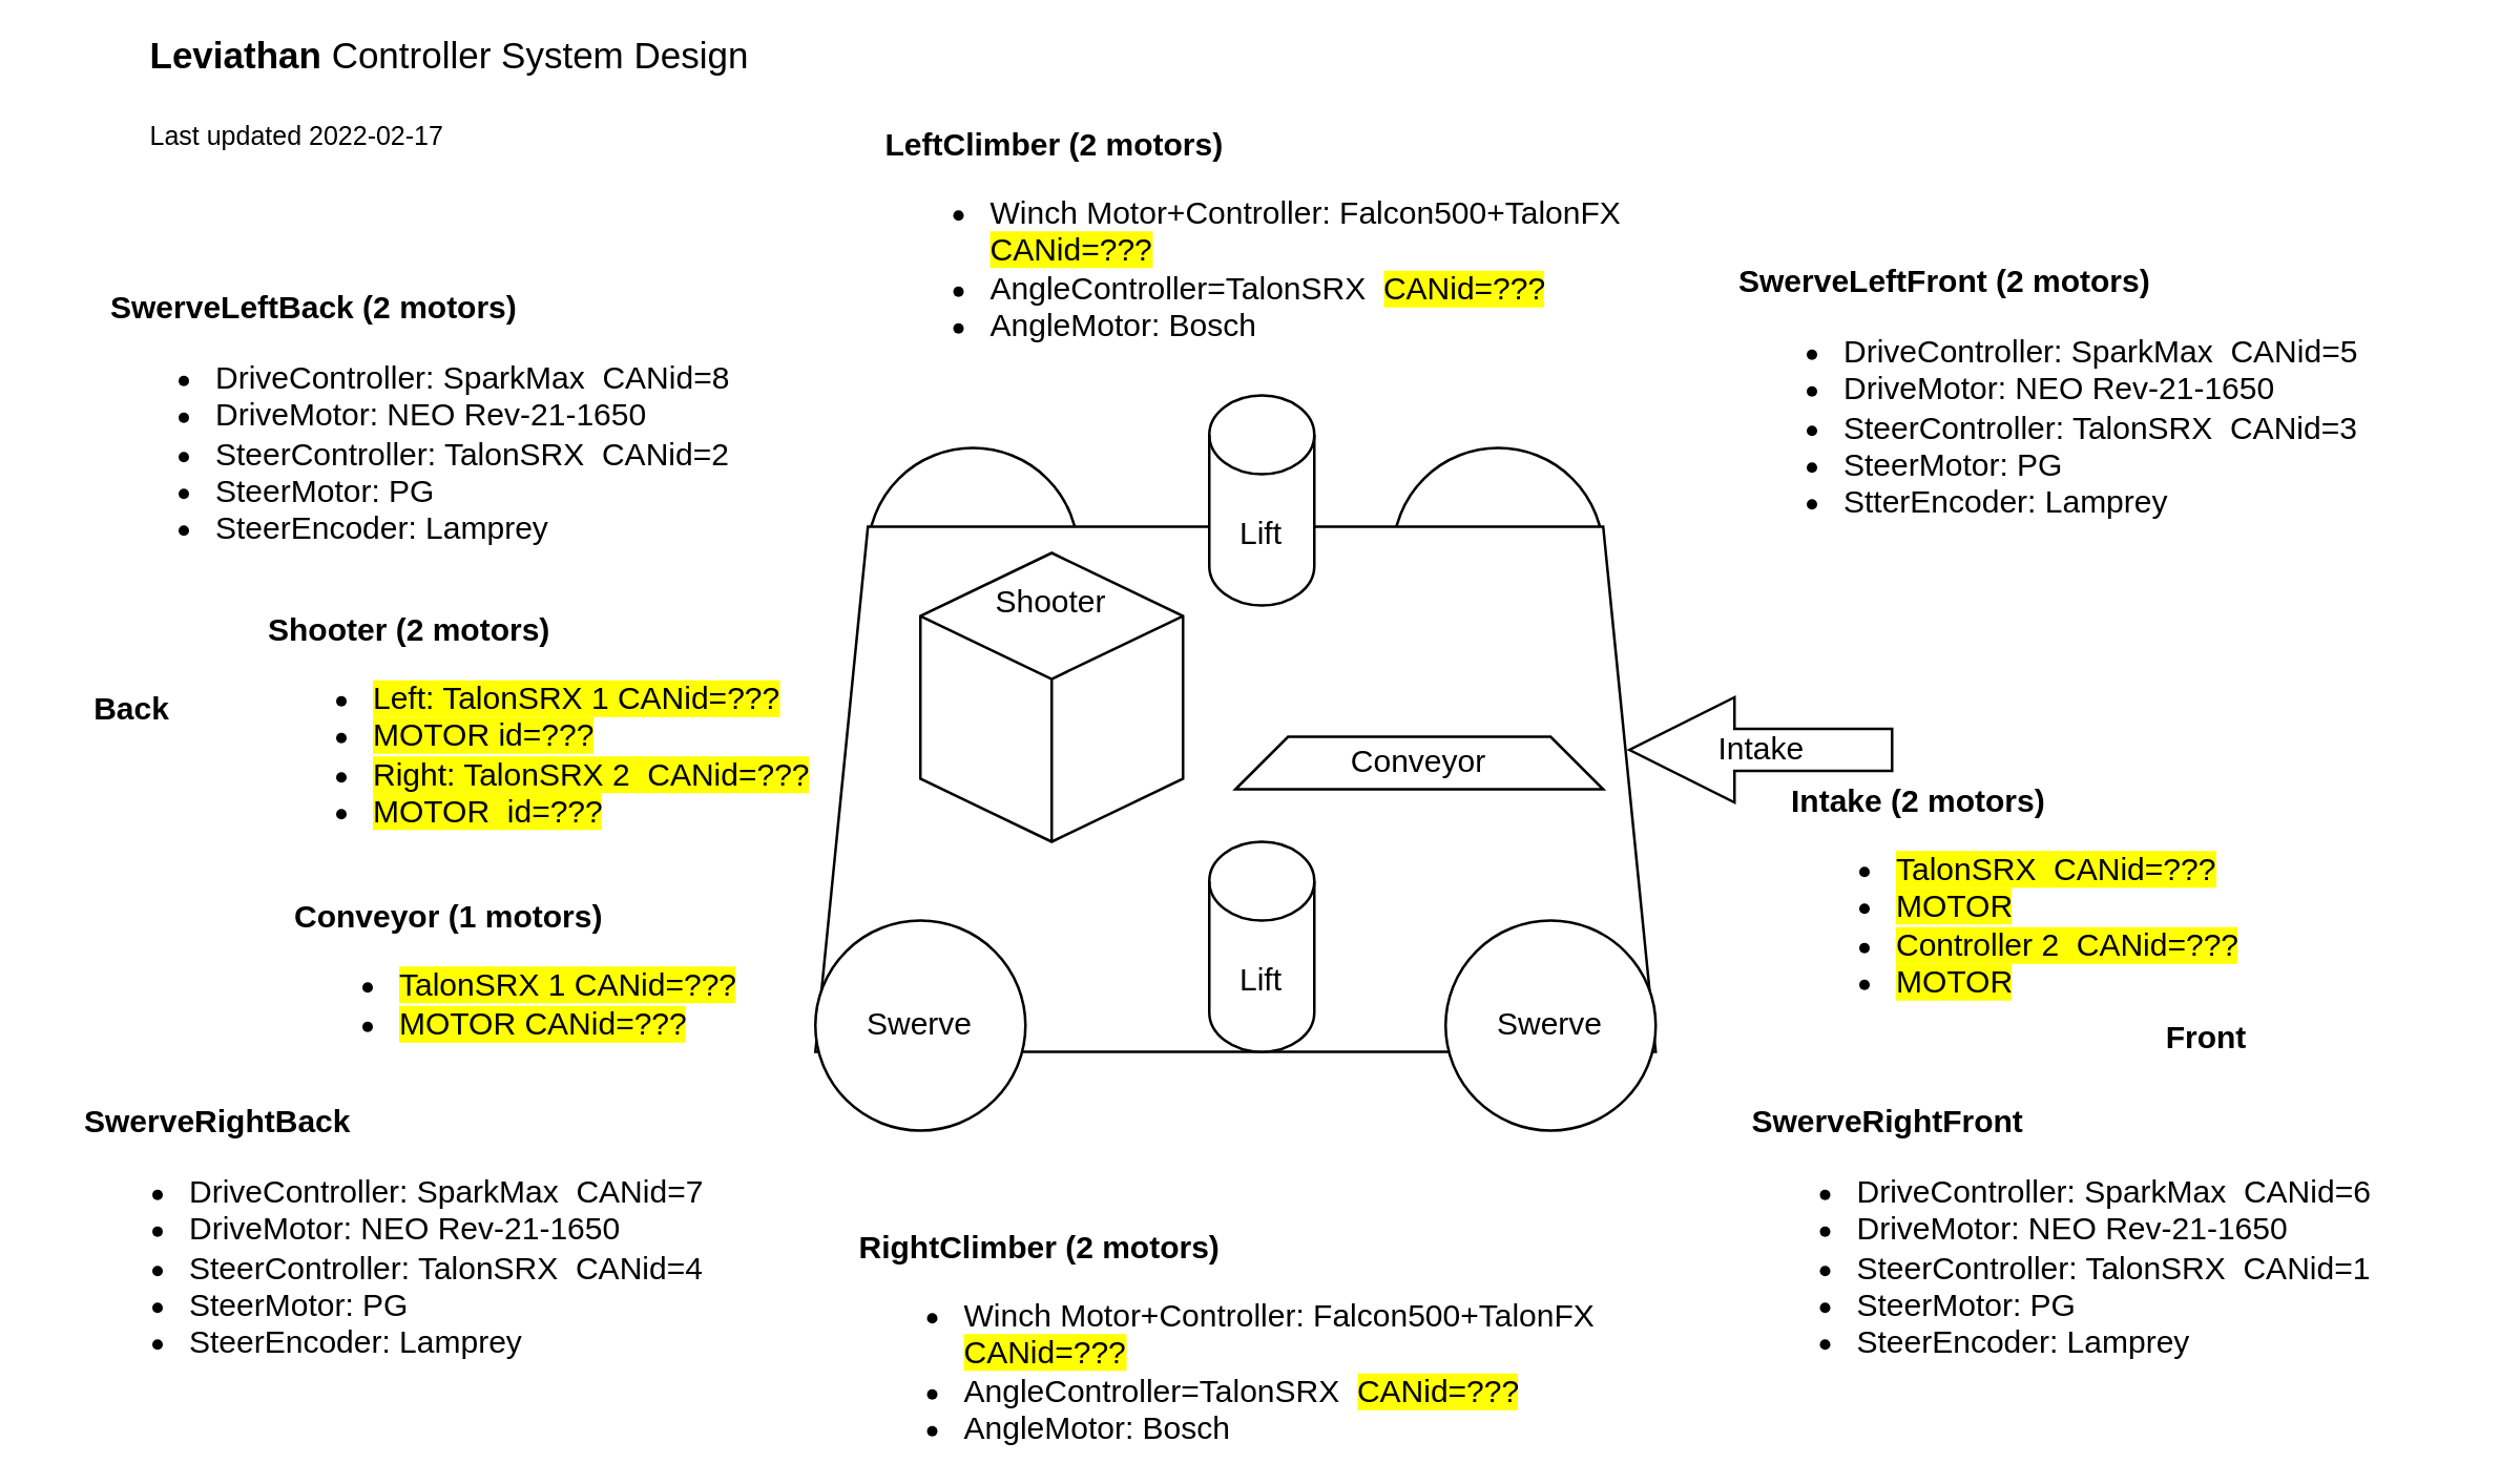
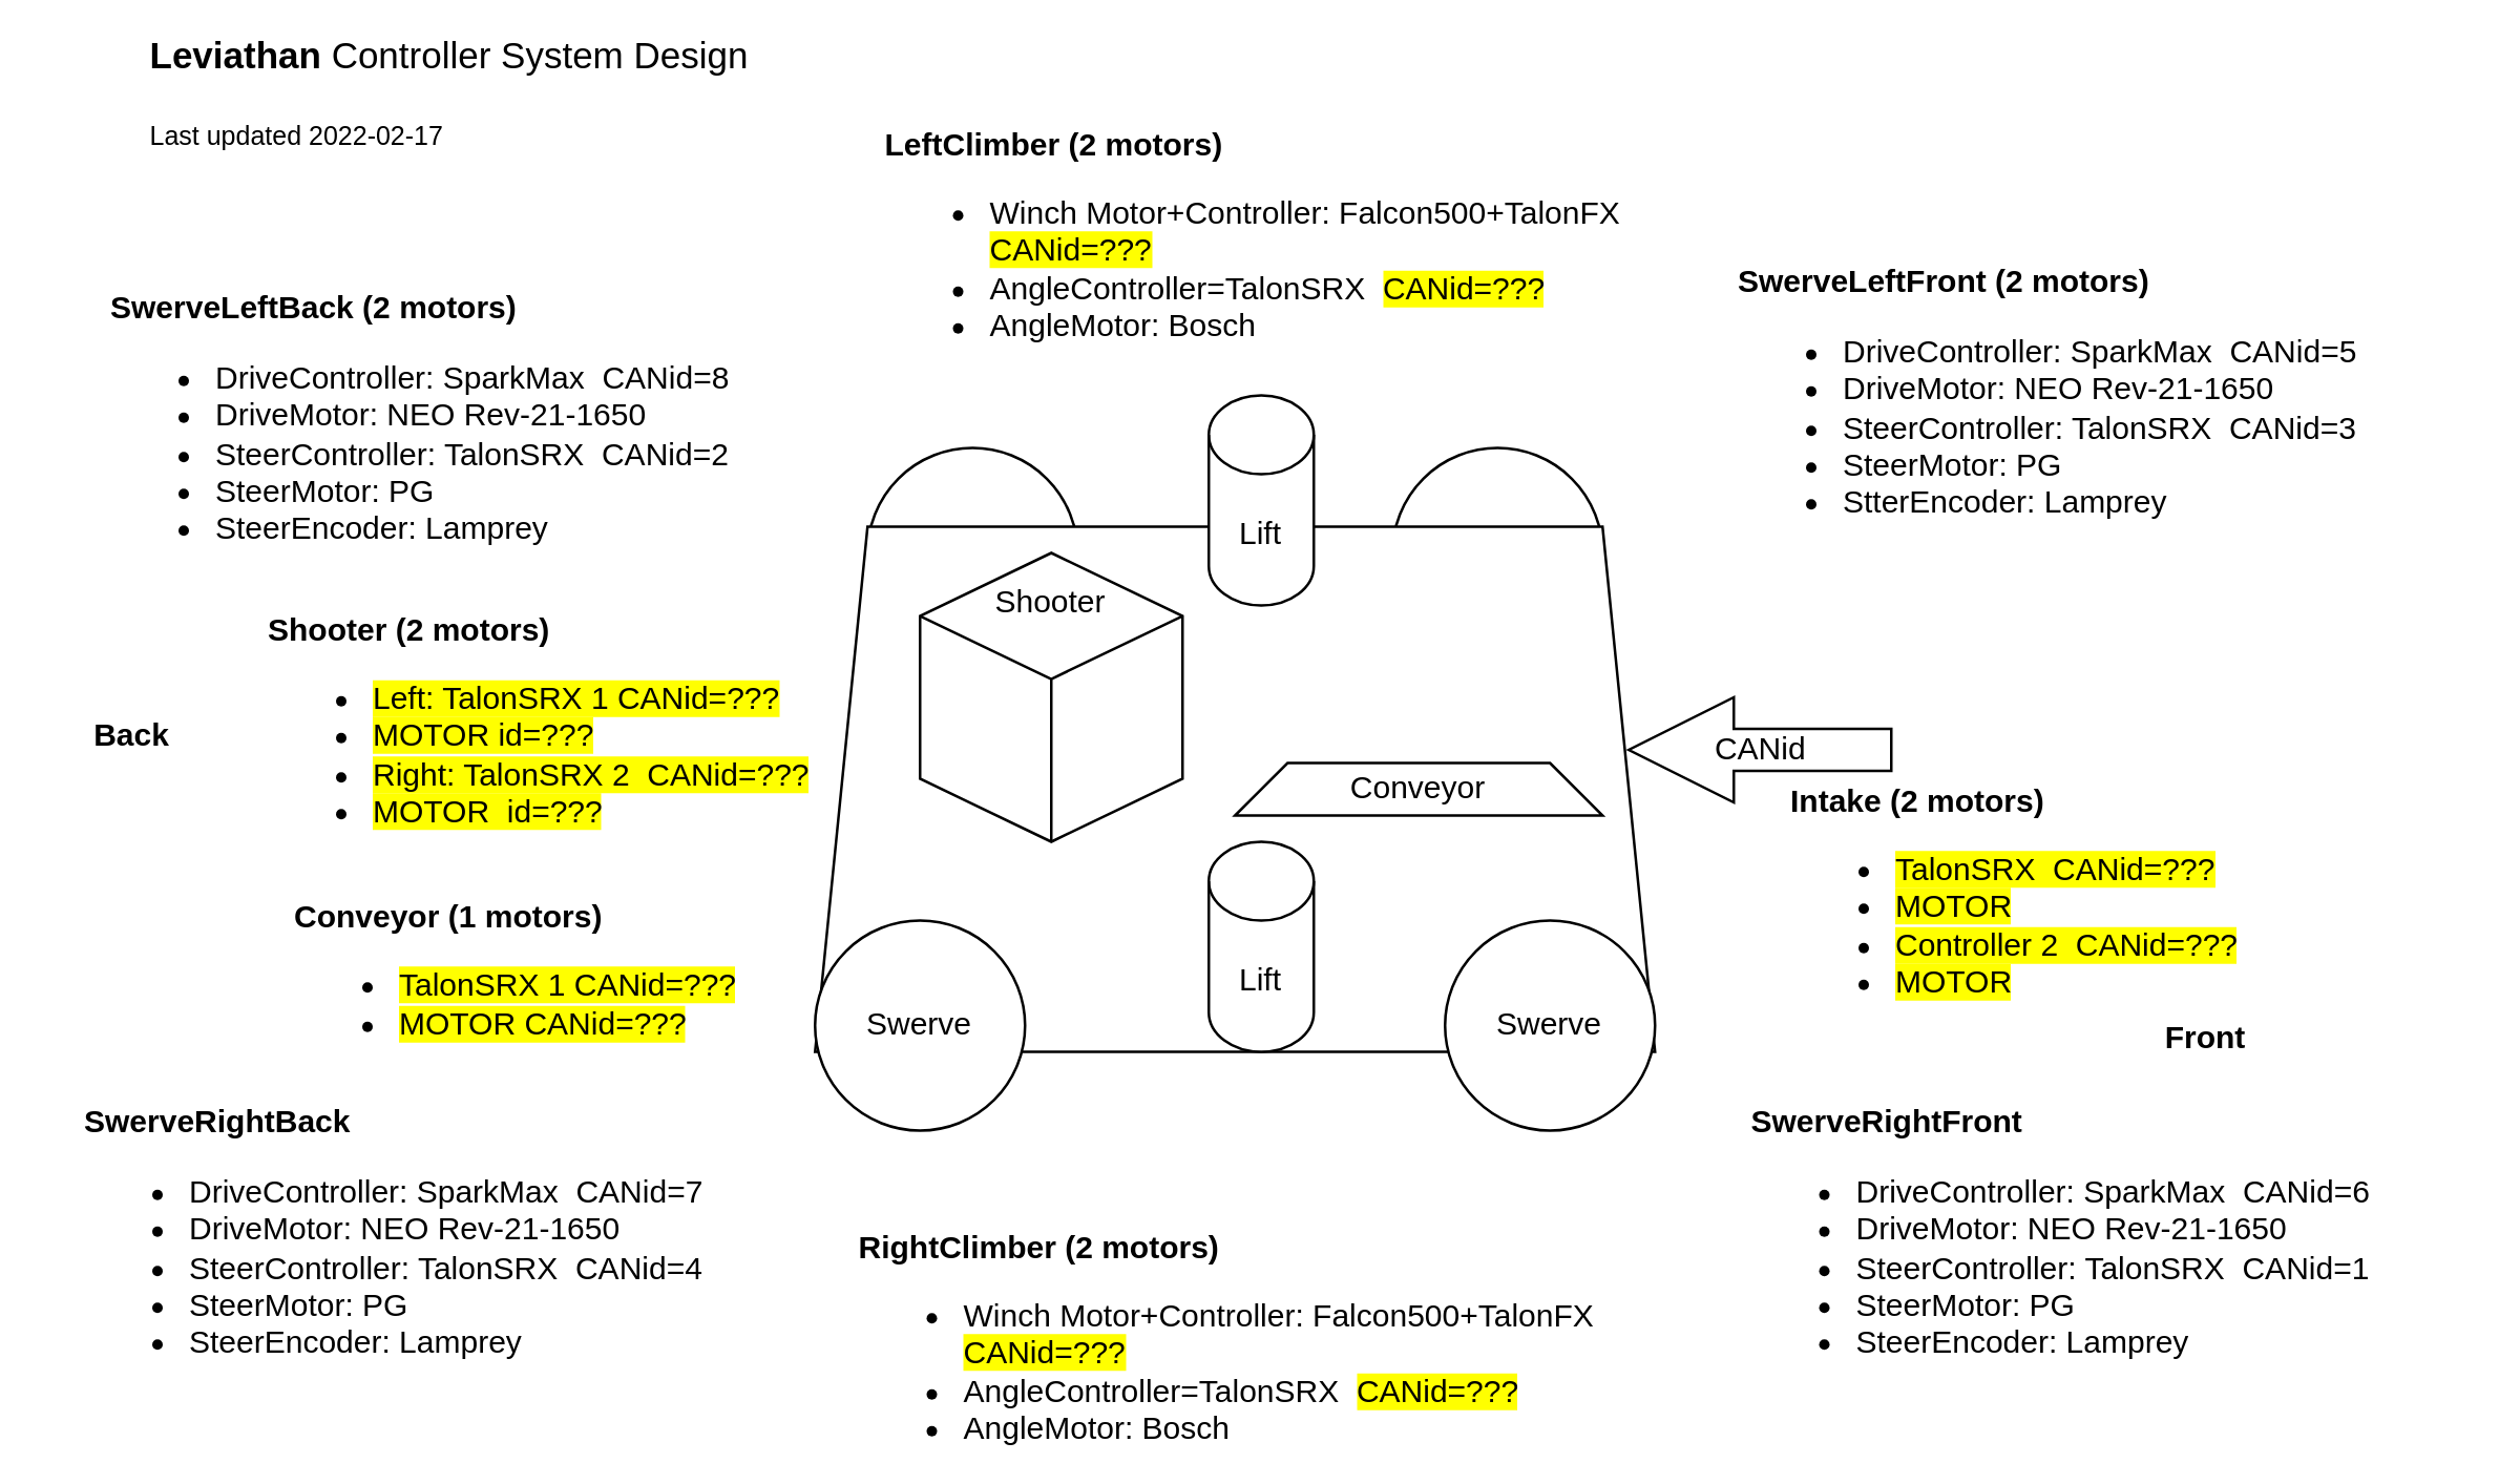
  <mxCell id="0" />
  <mxCell id="1" parent="0" />
  <mxCell id="2" value="" style="ellipse;whiteSpace=wrap;html=1;" parent="1" vertex="1"><mxGeometry x="530" y="170" width="80" height="80" as="geometry" /></mxCell>
  <mxCell id="3" value="" style="ellipse;whiteSpace=wrap;html=1;" parent="1" vertex="1"><mxGeometry x="330" y="170" width="80" height="80" as="geometry" /></mxCell>
  <mxCell id="4" value="" style="shape=trapezoid;perimeter=trapezoidPerimeter;whiteSpace=wrap;html=1;fixedSize=1;" parent="1" vertex="1"><mxGeometry x="310" y="200" width="320" height="200" as="geometry" /></mxCell>
  <mxCell id="5" value="&lt;b&gt;LeftClimber (2 motors)&lt;/b&gt;&lt;br&gt;&lt;ul&gt;&lt;li&gt;Winch Motor+Controller: Falcon500+TalonFX&amp;nbsp; &lt;span style=&quot;background-color: rgb(255 , 255 , 0)&quot;&gt;CANid=???&lt;/span&gt;&lt;br&gt;&lt;/li&gt;&lt;li&gt;AngleController=TalonSRX&amp;nbsp; &lt;span style=&quot;background-color: rgb(255 , 255 , 0)&quot;&gt;CANid=???&lt;/span&gt;&lt;/li&gt;&lt;li&gt;AngleMotor: Bosch&lt;/li&gt;&lt;/ul&gt;" style="text;html=1;strokeColor=none;fillColor=none;align=left;verticalAlign=middle;whiteSpace=wrap;rounded=0;" parent="1" vertex="1"><mxGeometry x="335" y="80" width="310" height="30" as="geometry" /></mxCell>
  <mxCell id="6" value="&lt;b&gt;SwerveRightBack&lt;/b&gt;&lt;br&gt;&lt;ul&gt;&lt;li&gt;DriveController: SparkMax&amp;nbsp; CANid=7&lt;/li&gt;&lt;li&gt;DriveMotor: NEO Rev-21-1650&lt;/li&gt;&lt;li&gt;SteerController: TalonSRX&amp;nbsp; CANid=4&lt;/li&gt;&lt;li&gt;SteerMotor: PG&lt;/li&gt;&lt;li&gt;SteerEncoder: Lamprey&lt;/li&gt;&lt;/ul&gt;" style="text;html=1;strokeColor=none;fillColor=none;align=left;verticalAlign=middle;whiteSpace=wrap;rounded=0;" parent="1" vertex="1"><mxGeometry x="30" y="460" width="270" height="30" as="geometry" /></mxCell>
  <mxCell id="7" value="&lt;b&gt;SwerveRightFront&lt;/b&gt;&lt;br&gt;&lt;ul&gt;&lt;li&gt;DriveController: SparkMax&amp;nbsp; CANid=6&lt;/li&gt;&lt;li&gt;DriveMotor: NEO Rev-21-1650&lt;/li&gt;&lt;li&gt;SteerController: TalonSRX&amp;nbsp; CANid=1&lt;/li&gt;&lt;li&gt;SteerMotor: PG&lt;/li&gt;&lt;li&gt;SteerEncoder: Lamprey&lt;/li&gt;&lt;/ul&gt;" style="text;html=1;strokeColor=none;fillColor=none;align=left;verticalAlign=middle;whiteSpace=wrap;rounded=0;" parent="1" vertex="1"><mxGeometry x="665" y="460" width="265" height="30" as="geometry" /></mxCell>
  <mxCell id="8" value="&lt;b&gt;SwerveLeftFront (2 motors)&lt;/b&gt;&lt;br&gt;&lt;ul&gt;&lt;li&gt;DriveController: SparkMax&amp;nbsp; CANid=5&lt;/li&gt;&lt;li&gt;DriveMotor: NEO Rev-21-1650&lt;/li&gt;&lt;li&gt;SteerController: TalonSRX&amp;nbsp; CANid=3&lt;/li&gt;&lt;li&gt;SteerMotor: PG&lt;/li&gt;&lt;li&gt;StterEncoder: Lamprey&lt;/li&gt;&lt;/ul&gt;" style="text;html=1;strokeColor=none;fillColor=none;align=left;verticalAlign=middle;whiteSpace=wrap;rounded=0;" parent="1" vertex="1"><mxGeometry x="660" y="140" width="270" height="30" as="geometry" /></mxCell>
  <mxCell id="9" value="Front" style="text;html=1;strokeColor=none;fillColor=none;align=center;verticalAlign=middle;whiteSpace=wrap;rounded=0;fontStyle=1" parent="1" vertex="1"><mxGeometry x="810" y="380" width="60" height="30" as="geometry" /></mxCell>
- <mxCell id="10" value="Back" style="text;html=1;strokeColor=none;fillColor=none;align=center;verticalAlign=middle;whiteSpace=wrap;rounded=0;fontStyle=1" parent="1" vertex="1"><mxGeometry x="20" y="255" width="60" height="30" as="geometry" /></mxCell>
+ <mxCell id="10" value="Back" style="text;html=1;strokeColor=none;fillColor=none;align=center;verticalAlign=middle;whiteSpace=wrap;rounded=0;fontStyle=1" parent="1" vertex="1"><mxGeometry x="20" y="265" width="60" height="30" as="geometry" /></mxCell>
  <mxCell id="11" value="Lift" style="shape=cylinder3;whiteSpace=wrap;html=1;boundedLbl=1;backgroundOutline=1;size=15;" parent="1" vertex="1"><mxGeometry x="460" y="150" width="40" height="80" as="geometry" /></mxCell>
  <mxCell id="12" value="Lift" style="shape=cylinder3;whiteSpace=wrap;html=1;boundedLbl=1;backgroundOutline=1;size=15;" parent="1" vertex="1"><mxGeometry x="460" y="320" width="40" height="80" as="geometry" /></mxCell>
  <mxCell id="13" value="&lt;b&gt;SwerveLeftBack (2 motors)&lt;/b&gt;&lt;br&gt;&lt;ul&gt;&lt;li&gt;DriveController: SparkMax&amp;nbsp; CANid=8&lt;/li&gt;&lt;li&gt;DriveMotor: NEO Rev-21-1650&lt;/li&gt;&lt;li&gt;SteerController: TalonSRX&amp;nbsp; CANid=2&lt;/li&gt;&lt;li&gt;SteerMotor: PG&lt;/li&gt;&lt;li&gt;SteerEncoder: Lamprey&lt;/li&gt;&lt;/ul&gt;" style="text;html=1;strokeColor=none;fillColor=none;align=left;verticalAlign=middle;whiteSpace=wrap;rounded=0;" parent="1" vertex="1"><mxGeometry x="40" y="150" width="270" height="30" as="geometry" /></mxCell>
  <mxCell id="14" value="&lt;span style=&quot;color: rgba(0 , 0 , 0 , 0) ; font-family: monospace ; font-size: 0px&quot;&gt;%3CmxGraphModel%3E%3Croot%3E%3CmxCell%20id%3D%220%22%2F%3E%3CmxCell%20id%3D%221%22%20parent%3D%220%22%2F%3E%3CmxCell%20id%3D%222%22%20value%3D%22%26lt%3Bb%26gt%3BLeftClimber%20(Winch%20motor%2C%20Angle%20motor)%26lt%3B%2Fb%26gt%3B%26lt%3Bbr%26gt%3B%26lt%3Bul%26gt%3B%26lt%3Bli%26gt%3B%26lt%3Bspan%26gt%3BTalonSRX%26amp%3Bnbsp%3B%20CANid%3D%3F%3F%3F%26lt%3B%2Fspan%26gt%3B%26lt%3Bbr%26gt%3B%26lt%3B%2Fli%26gt%3B%26lt%3Bli%26gt%3BWinch%3A%20FalconFX%20CANid%3D%3F%3F%3F%26lt%3B%2Fli%26gt%3B%26lt%3Bli%26gt%3BAngleController%3F%3F%3F%26lt%3B%2Fli%26gt%3B%26lt%3Bli%26gt%3BAngle%20Motor%3F%3F%3F%26lt%3B%2Fli%26gt%3B%26lt%3B%2Ful%26gt%3B%22%20style%3D%22text%3Bhtml%3D1%3BstrokeColor%3Dnone%3BfillColor%3Dnone%3Balign%3Dleft%3BverticalAlign%3Dmiddle%3BwhiteSpace%3Dwrap%3Brounded%3D0%3B%22%20vertex%3D%221%22%20parent%3D%221%22%3E%3CmxGeometry%20x%3D%22350%22%20y%3D%2280%22%20width%3D%22250%22%20height%3D%2230%22%20as%3D%22geometry%22%2F%3E%3C%2FmxCell%3E%3C%2Froot%3E%3C%2FmxGraphModel%3E&lt;/span&gt;" style="text;html=1;strokeColor=none;fillColor=none;align=left;verticalAlign=middle;whiteSpace=wrap;rounded=0;" parent="1" vertex="1"><mxGeometry x="380" y="460" width="220" height="30" as="geometry" /></mxCell>
  <mxCell id="15" value="Swerve" style="ellipse;whiteSpace=wrap;html=1;" parent="1" vertex="1"><mxGeometry x="310" y="350" width="80" height="80" as="geometry" /></mxCell>
  <mxCell id="16" value="Swerve" style="ellipse;whiteSpace=wrap;html=1;" parent="1" vertex="1"><mxGeometry x="550" y="350" width="80" height="80" as="geometry" /></mxCell>
- <mxCell id="17" value="Intake" style="html=1;shadow=0;dashed=0;align=center;verticalAlign=middle;shape=mxgraph.arrows2.arrow;dy=0.6;dx=40;flipH=1;notch=0;" parent="1" vertex="1"><mxGeometry x="620" y="265" width="100" height="40" as="geometry" /></mxCell>
+ <mxCell id="17" value="CANid" style="html=1;shadow=0;dashed=0;align=center;verticalAlign=middle;shape=mxgraph.arrows2.arrow;dy=0.6;dx=40;flipH=1;notch=0;" parent="1" vertex="1"><mxGeometry x="620" y="265" width="100" height="40" as="geometry" /></mxCell>
  <mxCell id="18" value="&lt;b&gt;Intake (2 motors)&lt;/b&gt;&lt;br&gt;&lt;ul&gt;&lt;li&gt;&lt;span style=&quot;background-color: rgb(255 , 255 , 0)&quot;&gt;&lt;span&gt;TalonSRX&amp;nbsp; CANid=???&lt;/span&gt;&lt;br&gt;&lt;/span&gt;&lt;/li&gt;&lt;li&gt;&lt;span style=&quot;background-color: rgb(255 , 255 , 0)&quot;&gt;MOTOR&lt;/span&gt;&lt;/li&gt;&lt;li&gt;&lt;span style=&quot;background-color: rgb(255 , 255 , 0)&quot;&gt;Controller 2&amp;nbsp; CANid=???&lt;/span&gt;&lt;/li&gt;&lt;li&gt;&lt;span style=&quot;background-color: rgb(255 , 255 , 0)&quot;&gt;MOTOR&lt;/span&gt;&lt;/li&gt;&lt;/ul&gt;" style="text;html=1;strokeColor=none;fillColor=none;align=left;verticalAlign=middle;whiteSpace=wrap;rounded=0;" parent="1" vertex="1"><mxGeometry x="680" y="330" width="220" height="30" as="geometry" /></mxCell>
  <mxCell id="19" value="&lt;b&gt;Shooter (2 motors)&lt;/b&gt;&lt;br&gt;&lt;ul&gt;&lt;li&gt;&lt;span style=&quot;background-color: rgb(255 , 255 , 0)&quot;&gt;&lt;span&gt;Left: TalonSRX 1 CANid=???&lt;/span&gt;&lt;br&gt;&lt;/span&gt;&lt;/li&gt;&lt;li&gt;&lt;span style=&quot;background-color: rgb(255 , 255 , 0)&quot;&gt;MOTOR id=???&lt;/span&gt;&lt;/li&gt;&lt;li&gt;&lt;span style=&quot;background-color: rgb(255 , 255 , 0)&quot;&gt;Right: TalonSRX 2&amp;nbsp; CANid=???&lt;/span&gt;&lt;/li&gt;&lt;li&gt;&lt;span style=&quot;background-color: rgb(255 , 255 , 0)&quot;&gt;MOTOR&amp;nbsp; id=???&lt;/span&gt;&lt;/li&gt;&lt;/ul&gt;" style="text;html=1;strokeColor=none;fillColor=none;align=left;verticalAlign=middle;whiteSpace=wrap;rounded=0;" parent="1" vertex="1"><mxGeometry x="100" y="265" width="220" height="30" as="geometry" /></mxCell>
  <mxCell id="20" value="&lt;b&gt;Conveyor (1 motors)&lt;/b&gt;&lt;br&gt;&lt;ul&gt;&lt;li&gt;&lt;span style=&quot;background-color: rgb(255 , 255 , 0)&quot;&gt;&lt;span&gt;TalonSRX 1 CANid=???&lt;/span&gt;&lt;br&gt;&lt;/span&gt;&lt;/li&gt;&lt;li&gt;&lt;span style=&quot;background-color: rgb(255 , 255 , 0)&quot;&gt;MOTOR CANid=???&lt;/span&gt;&lt;/li&gt;&lt;/ul&gt;" style="text;html=1;strokeColor=none;fillColor=none;align=left;verticalAlign=middle;whiteSpace=wrap;rounded=0;" parent="1" vertex="1"><mxGeometry x="110" y="360" width="220" height="30" as="geometry" /></mxCell>
- <mxCell id="21" value="Conveyor" style="shape=trapezoid;perimeter=trapezoidPerimeter;whiteSpace=wrap;html=1;fixedSize=1;" parent="1" vertex="1"><mxGeometry x="470" y="280" width="140" height="20" as="geometry" /></mxCell>
+ <mxCell id="21" value="Conveyor" style="shape=trapezoid;perimeter=trapezoidPerimeter;whiteSpace=wrap;html=1;fixedSize=1;" parent="1" vertex="1"><mxGeometry x="470" y="290" width="140" height="20" as="geometry" /></mxCell>
  <mxCell id="22" value="&lt;font style=&quot;font-size: 14px&quot;&gt;&lt;b&gt;Leviathan&amp;nbsp;&lt;/b&gt;Controller System Design&lt;/font&gt;&lt;br&gt;&lt;br&gt;&lt;font style=&quot;font-size: 10px&quot;&gt;Last updated 2022-02-17&lt;/font&gt;" style="text;html=1;strokeColor=none;fillColor=none;align=left;verticalAlign=middle;whiteSpace=wrap;rounded=0;" parent="1" vertex="1"><mxGeometry x="55" y="20" width="245" height="30" as="geometry" /></mxCell>
  <mxCell id="23" value="&lt;b&gt;RightClimber (2 motors)&lt;/b&gt;&lt;br&gt;&lt;ul&gt;&lt;li&gt;Winch Motor+Controller: Falcon500+TalonFX&amp;nbsp; &lt;span style=&quot;background-color: rgb(255 , 255 , 0)&quot;&gt;CANid=???&lt;/span&gt;&lt;br&gt;&lt;/li&gt;&lt;li&gt;AngleController=TalonSRX&amp;nbsp; &lt;span style=&quot;background-color: rgb(255 , 255 , 0)&quot;&gt;CANid=???&lt;/span&gt;&lt;/li&gt;&lt;li&gt;AngleMotor: Bosch&lt;/li&gt;&lt;/ul&gt;" style="text;html=1;strokeColor=none;fillColor=none;align=left;verticalAlign=middle;whiteSpace=wrap;rounded=0;" parent="1" vertex="1"><mxGeometry x="325" y="500" width="310" height="30" as="geometry" /></mxCell>
  <mxCell id="24" value="Shooter" style="html=1;whiteSpace=wrap;shape=isoCube2;backgroundOutline=1;isoAngle=15;labelBackgroundColor=none;verticalAlign=top;spacingTop=5;" vertex="1" parent="1"><mxGeometry x="350" y="210" width="100" height="110" as="geometry" /></mxCell>
